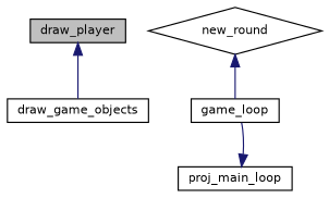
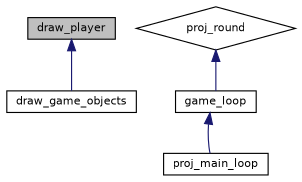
  digraph {
    rankdir=TB
    node [color=black fillcolor=white fontname=Helvetica fontsize=10 shape=box style=filled]
    edge [color=midnightblue dir=back fontname=Helvetica fontsize=10 labelfontname=Helvetica labelfontsize=10 style=solid]
    n1 [fillcolor=grey75 fontcolor=black height=0.2 label=draw_player width=0.4]
    n2 [height=0.2 label=draw_game_objects width=0.4]
    n3 [height=0.2 label=game_loop width=0.4]
    n4 [height=0.2 label=proj_main_loop width=0.4]
-   n5 [height=0.2 label=new_round shape=diamond width=0.4]
+   n5 [height=0.2 label=proj_round shape=diamond width=0.4]
    n1 -> n2
-   n4 -> n3
+   n3 -> n4
    n5 -> n3
  }
